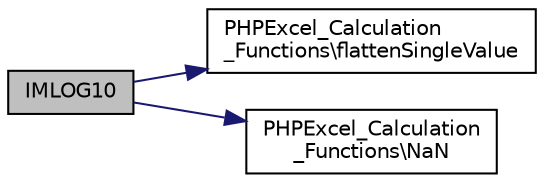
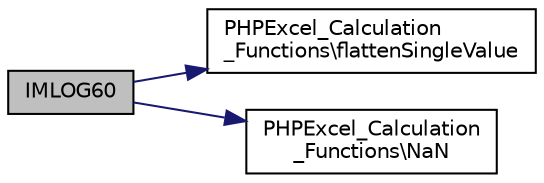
  digraph {
    rankdir=LR
    node [color=black fillcolor=white fontname=Helvetica fontsize=10 shape=record style=filled]
    edge [color=midnightblue fontname=Helvetica fontsize=10 labelfontname=Helvetica labelfontsize=10 style=solid]
-   n1 [fillcolor=grey75 fontcolor=black height=0.2 label=IMLOG10 width=0.4]
+   n1 [fillcolor=grey75 fontcolor=black height=0.2 label=IMLOG60 width=0.4]
    n2 [height=0.2 label="PHPExcel_Calculation\l_Functions\\flattenSingleValue" width=0.4]
    Node135 [height=0.2 label="PHPExcel_Calculation\l_Functions\\NaN" width=0.4]
    n1 -> n2
    n1 -> Node135
  }
